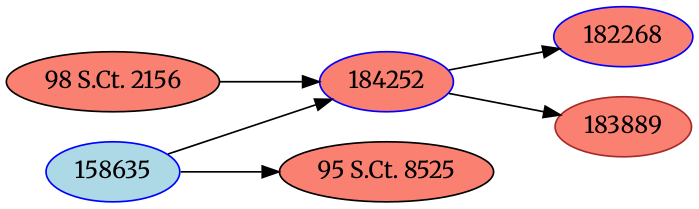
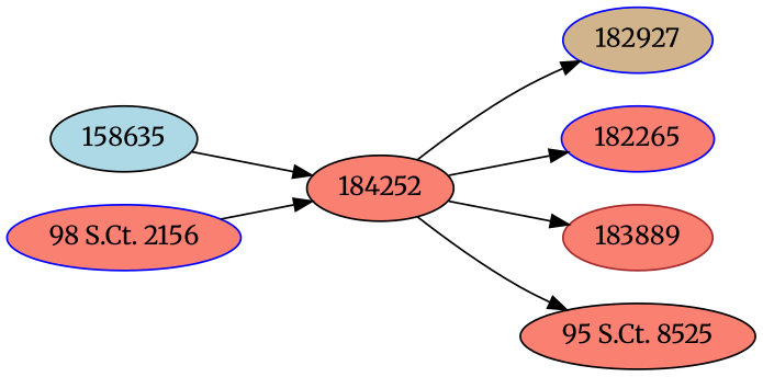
  digraph {
    fontname=Merriweather
    rankdir=LR
    node [color=blue fillcolor=salmon fontname=Merriweather style=filled]
    edge [fontname=Merriweather]
-   158635 [fillcolor=lightblue]
-   184252
-   182268
+   158635 [color=black fillcolor=lightblue]
+   184252 [color=black]
+   182927 [fillcolor=tan]
+   182268 [label=182265]
    183889 [color=brown]
    n6 [color=black label="95 S.Ct. 8525"]
-   n7 [color=black label="98 S.Ct. 2156"]
+   n7 [label="98 S.Ct. 2156"]
    158635 -> 184252
+   184252 -> 182927
    184252 -> 182268
    184252 -> 183889
-   158635 -> n6
+   184252 -> n6
    n7 -> 184252
  }
